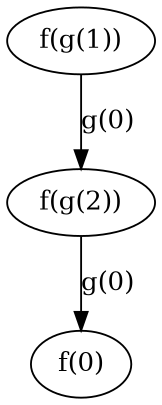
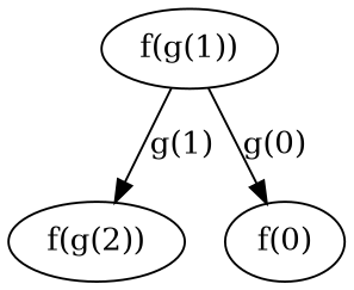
  digraph {
    n1 [label="f(g(1))"]
    n2 [label="f(g(2))"]
    n3 [label="f(0)"]
-   n1 -> n2 [label="g(0)"]
-   n2 -> n3 [label="g(0)"]
+   n1 -> n2 [label="g(1)"]
+   n1 -> n3 [label="g(0)"]
  }
